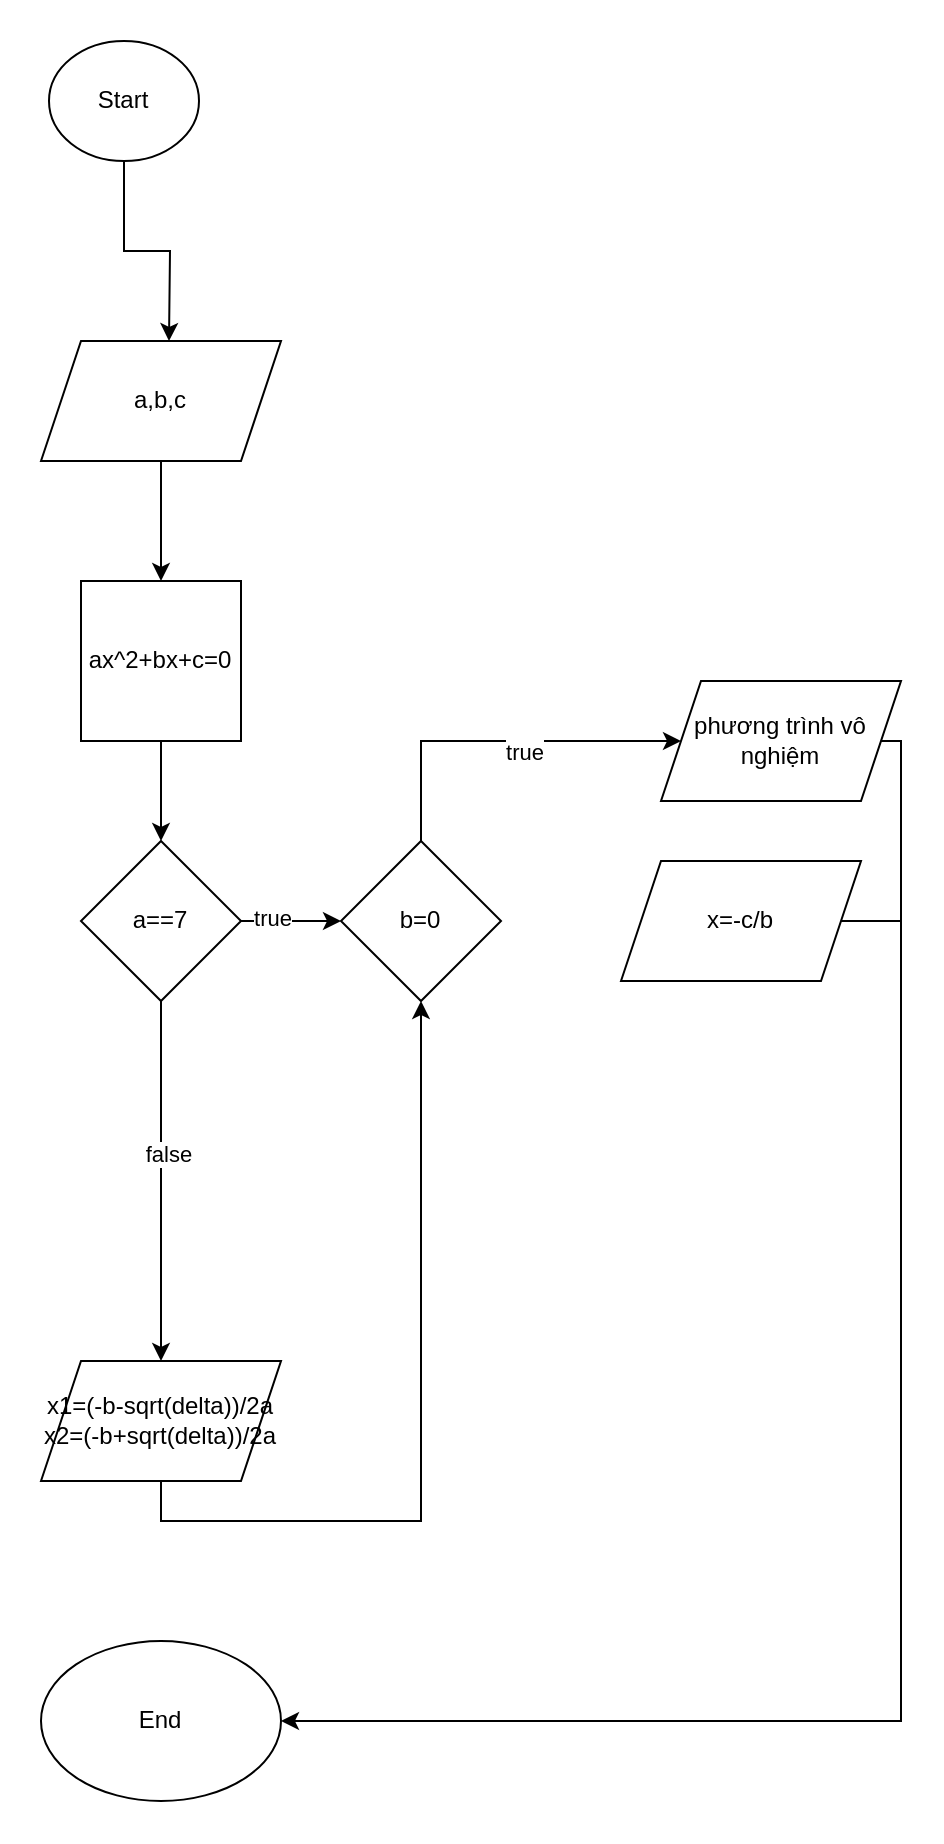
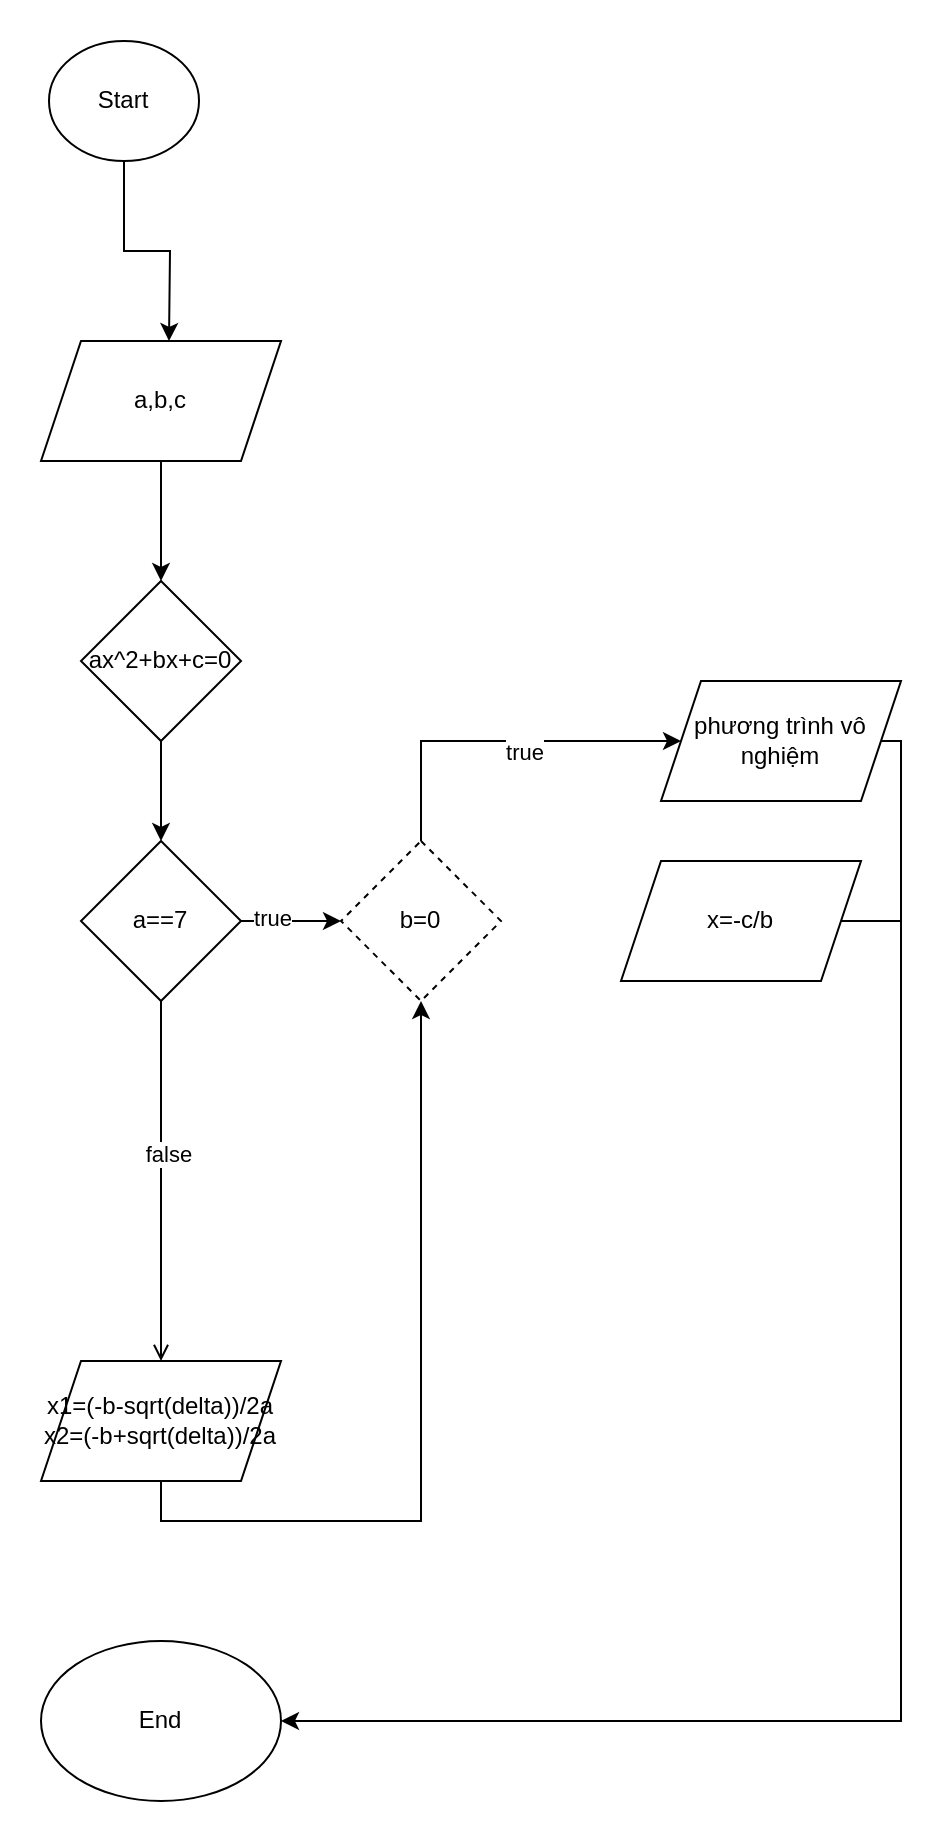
  <mxCell id="0" />
  <mxCell id="1" parent="0" />
  <mxCell id="2" style="edgeStyle=orthogonalEdgeStyle;rounded=0;orthogonalLoop=1;jettySize=auto;html=1;exitX=0.5;exitY=1;exitDx=0;exitDy=0;" parent="1" source="3" edge="1"><mxGeometry relative="1" as="geometry"><mxPoint x="84" y="170" as="targetPoint" /></mxGeometry></mxCell>
  <mxCell id="3" value="&lt;font style=&quot;vertical-align: inherit;&quot;&gt;&lt;font style=&quot;vertical-align: inherit;&quot;&gt;Start&lt;/font&gt;&lt;/font&gt;" style="ellipse;whiteSpace=wrap;html=1;" parent="1" vertex="1"><mxGeometry x="24" y="20" width="75" height="60" as="geometry" /></mxCell>
  <mxCell id="4" style="edgeStyle=orthogonalEdgeStyle;rounded=0;orthogonalLoop=1;jettySize=auto;html=1;exitX=0.5;exitY=1;exitDx=0;exitDy=0;entryX=0.5;entryY=0;entryDx=0;entryDy=0;" parent="1" source="5" target="7" edge="1"><mxGeometry relative="1" as="geometry" /></mxCell>
  <mxCell id="5" value="a,b,c" style="shape=parallelogram;perimeter=parallelogramPerimeter;whiteSpace=wrap;html=1;fixedSize=1;" parent="1" vertex="1"><mxGeometry x="20" y="170" width="120" height="60" as="geometry" /></mxCell>
  <mxCell id="6" style="edgeStyle=orthogonalEdgeStyle;rounded=0;orthogonalLoop=1;jettySize=auto;html=1;exitX=0.5;exitY=1;exitDx=0;exitDy=0;entryX=0.5;entryY=0;entryDx=0;entryDy=0;" parent="1" source="7" target="12" edge="1"><mxGeometry relative="1" as="geometry" /></mxCell>
- <mxCell id="7" value="ax^2+bx+c=0" style="whiteSpace=wrap;html=1;rounded=0;" parent="1" vertex="1"><mxGeometry x="40" y="290" width="80" height="80" as="geometry" /></mxCell>
- <mxCell id="8" style="edgeStyle=orthogonalEdgeStyle;rounded=0;orthogonalLoop=1;jettySize=auto;html=1;exitX=0.5;exitY=1;exitDx=0;exitDy=0;entryX=0.5;entryY=0;entryDx=0;entryDy=0;" parent="1" source="12" target="16" edge="1"><mxGeometry relative="1" as="geometry"><mxPoint x="80" y="550" as="targetPoint" /></mxGeometry></mxCell>
+ <mxCell id="7" value="ax^2+bx+c=0" style="rhombus;whiteSpace=wrap;html=1;" parent="1" vertex="1"><mxGeometry x="40" y="290" width="80" height="80" as="geometry" /></mxCell>
+ <mxCell id="8" style="edgeStyle=orthogonalEdgeStyle;rounded=0;orthogonalLoop=1;jettySize=auto;html=1;exitX=0.5;exitY=1;exitDx=0;exitDy=0;entryX=0.5;entryY=0;entryDx=0;entryDy=0;endArrow=open;" parent="1" source="12" target="16" edge="1"><mxGeometry relative="1" as="geometry"><mxPoint x="80" y="550" as="targetPoint" /></mxGeometry></mxCell>
  <mxCell id="9" value="false" style="edgeLabel;html=1;align=center;verticalAlign=middle;resizable=0;points=[];" parent="8" vertex="1" connectable="0"><mxGeometry x="-0.16" y="3" relative="1" as="geometry"><mxPoint as="offset" /></mxGeometry></mxCell>
  <mxCell id="10" style="edgeStyle=orthogonalEdgeStyle;rounded=0;orthogonalLoop=1;jettySize=auto;html=1;exitX=1;exitY=0.5;exitDx=0;exitDy=0;" parent="1" source="12" target="20" edge="1"><mxGeometry relative="1" as="geometry" /></mxCell>
  <mxCell id="11" value="true" style="edgeLabel;html=1;align=center;verticalAlign=middle;resizable=0;points=[];" parent="10" vertex="1" connectable="0"><mxGeometry x="-0.4" y="2" relative="1" as="geometry"><mxPoint as="offset" /></mxGeometry></mxCell>
  <mxCell id="12" value="a==7" style="rhombus;whiteSpace=wrap;html=1;" parent="1" vertex="1"><mxGeometry x="40" y="420" width="80" height="80" as="geometry" /></mxCell>
  <mxCell id="13" style="edgeStyle=orthogonalEdgeStyle;rounded=0;orthogonalLoop=1;jettySize=auto;html=1;exitX=1;exitY=0.5;exitDx=0;exitDy=0;entryX=1;entryY=0.5;entryDx=0;entryDy=0;" parent="1" source="14" target="17" edge="1"><mxGeometry relative="1" as="geometry"><Array as="points"><mxPoint x="450" y="460" /><mxPoint x="450" y="860" /></Array></mxGeometry></mxCell>
  <mxCell id="14" value="x=-c/b" style="shape=parallelogram;perimeter=parallelogramPerimeter;whiteSpace=wrap;html=1;fixedSize=1;" parent="1" vertex="1"><mxGeometry x="310" y="430" width="120" height="60" as="geometry" /></mxCell>
  <mxCell id="15" style="edgeStyle=orthogonalEdgeStyle;rounded=0;orthogonalLoop=1;jettySize=auto;html=1;exitX=0.5;exitY=1;exitDx=0;exitDy=0;" parent="1" source="16" target="20" edge="1"><mxGeometry relative="1" as="geometry"><mxPoint x="80" y="800" as="targetPoint" /></mxGeometry></mxCell>
  <mxCell id="16" value="&lt;font style=&quot;vertical-align: inherit;&quot;&gt;&lt;font style=&quot;vertical-align: inherit;&quot;&gt;x1=(-b-sqrt(delta))/2a &lt;/font&gt;&lt;/font&gt;&lt;br&gt;&lt;font style=&quot;vertical-align: inherit;&quot;&gt;&lt;font style=&quot;vertical-align: inherit;&quot;&gt;x2=(-b+sqrt(delta))/2a&lt;/font&gt;&lt;/font&gt;" style="shape=parallelogram;perimeter=parallelogramPerimeter;whiteSpace=wrap;html=1;fixedSize=1;" parent="1" vertex="1"><mxGeometry x="20" y="680" width="120" height="60" as="geometry" /></mxCell>
  <mxCell id="17" value="End" style="ellipse;whiteSpace=wrap;html=1;" parent="1" vertex="1"><mxGeometry x="20" y="820" width="120" height="80" as="geometry" /></mxCell>
  <mxCell id="18" style="edgeStyle=orthogonalEdgeStyle;rounded=0;orthogonalLoop=1;jettySize=auto;html=1;exitX=0.5;exitY=0;exitDx=0;exitDy=0;entryX=0;entryY=0.5;entryDx=0;entryDy=0;" parent="1" source="20" target="21" edge="1"><mxGeometry relative="1" as="geometry"><Array as="points"><mxPoint x="210" y="370" /></Array></mxGeometry></mxCell>
  <mxCell id="19" value="true" style="edgeLabel;html=1;align=center;verticalAlign=middle;resizable=0;points=[];" parent="18" vertex="1" connectable="0"><mxGeometry x="0.122" y="-5" relative="1" as="geometry"><mxPoint as="offset" /></mxGeometry></mxCell>
- <mxCell id="20" value="b=0" style="rhombus;whiteSpace=wrap;html=1;" parent="1" vertex="1"><mxGeometry x="170" y="420" width="80" height="80" as="geometry" /></mxCell>
+ <mxCell id="20" value="b=0" style="rhombus;whiteSpace=wrap;html=1;dashed=1;" parent="1" vertex="1"><mxGeometry x="170" y="420" width="80" height="80" as="geometry" /></mxCell>
  <mxCell id="21" value="phương trình vô nghiệm" style="shape=parallelogram;perimeter=parallelogramPerimeter;whiteSpace=wrap;html=1;fixedSize=1;" parent="1" vertex="1"><mxGeometry x="330" y="340" width="120" height="60" as="geometry" /></mxCell>
  <mxCell id="22" value="" style="endArrow=none;html=1;rounded=0;exitX=1;exitY=0.5;exitDx=0;exitDy=0;" parent="1" source="21" edge="1"><mxGeometry width="50" height="50" relative="1" as="geometry"><mxPoint x="60" y="400" as="sourcePoint" /><mxPoint x="450" y="460" as="targetPoint" /><Array as="points"><mxPoint x="450" y="370" /></Array></mxGeometry></mxCell>
